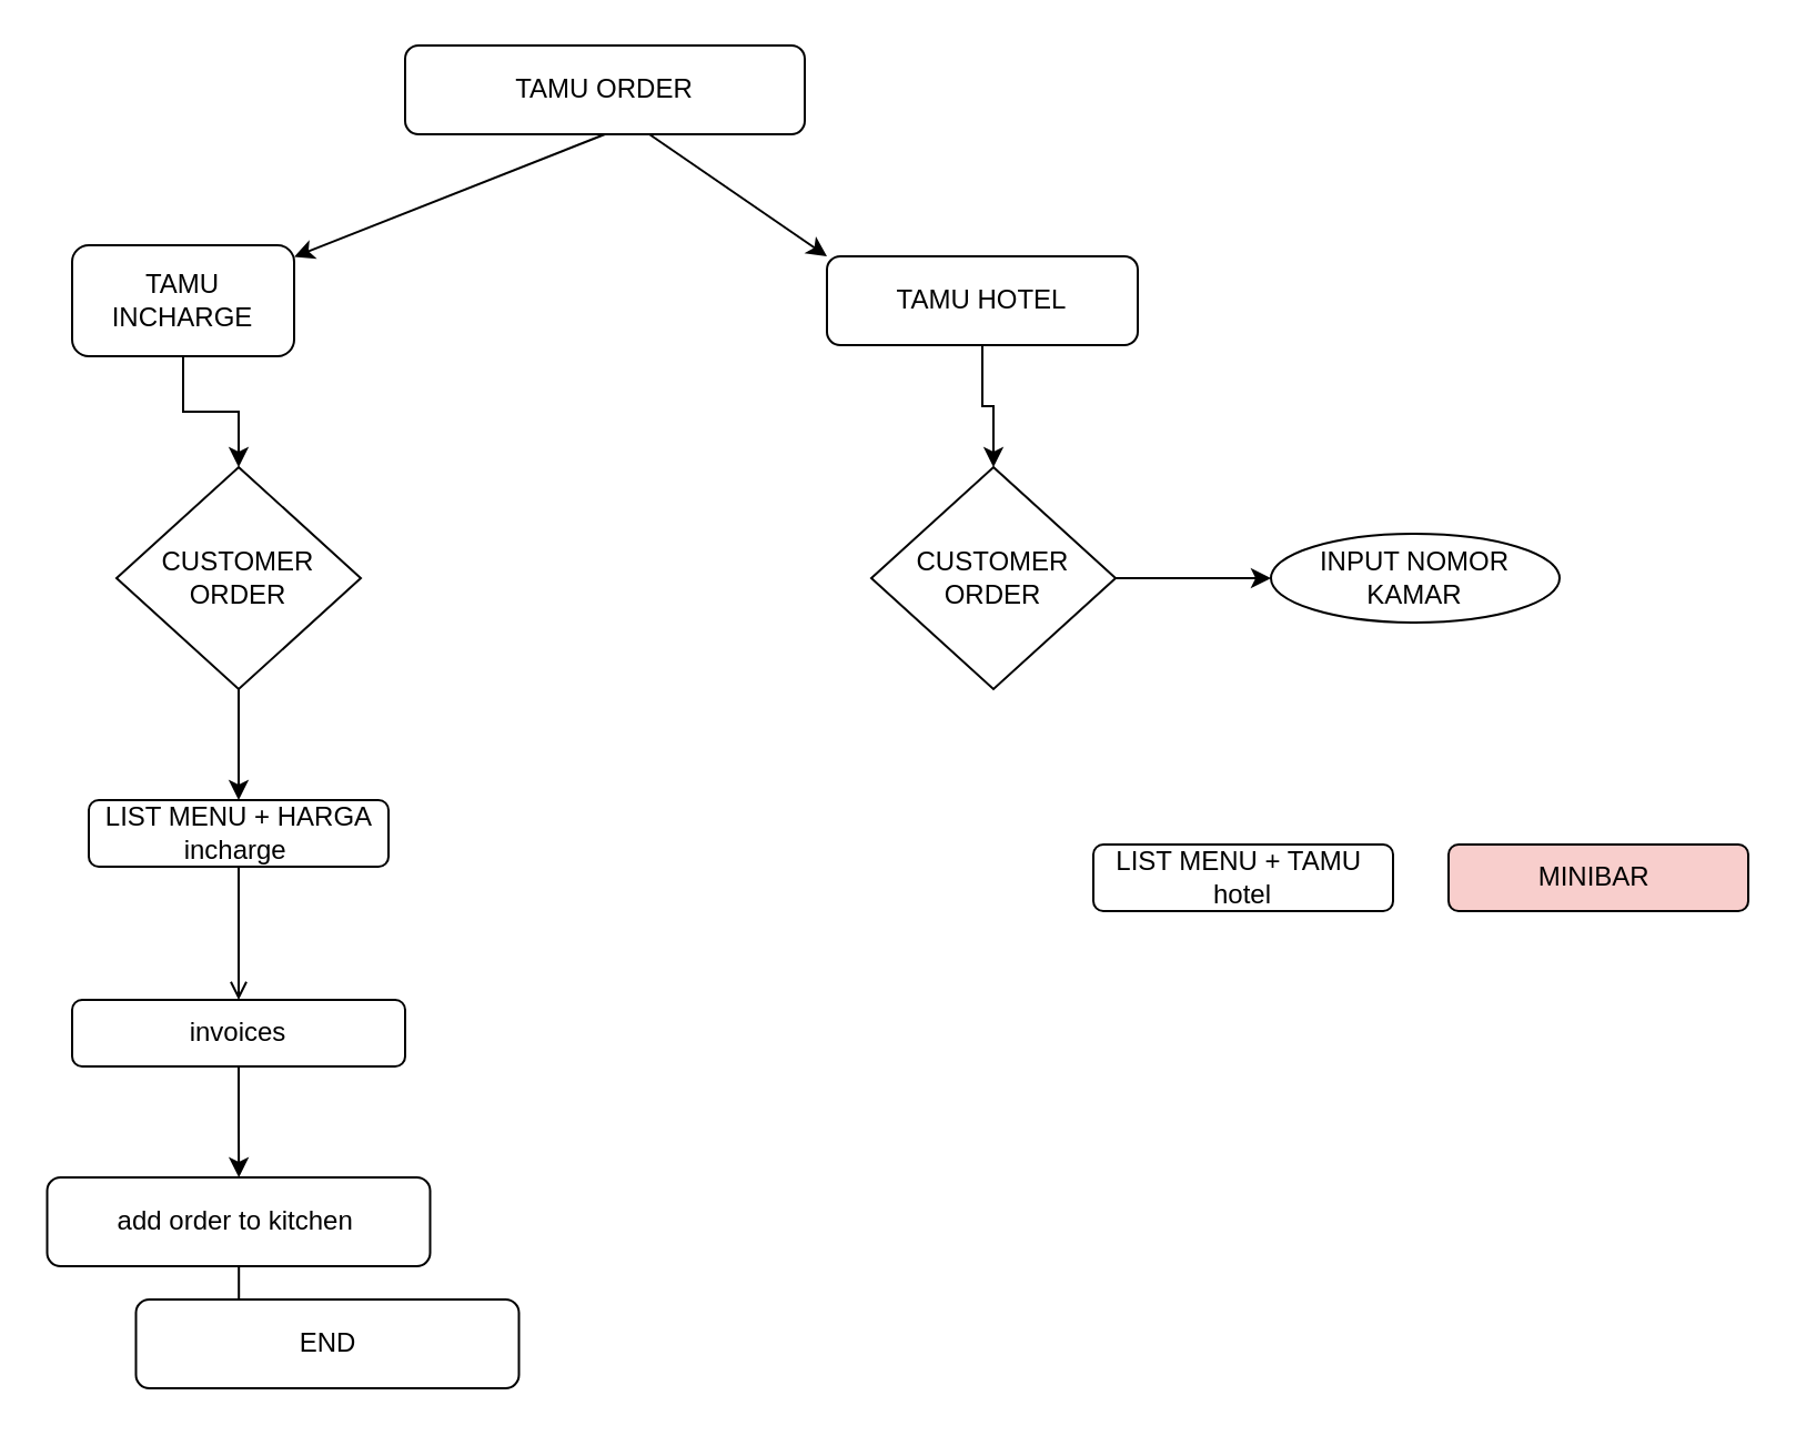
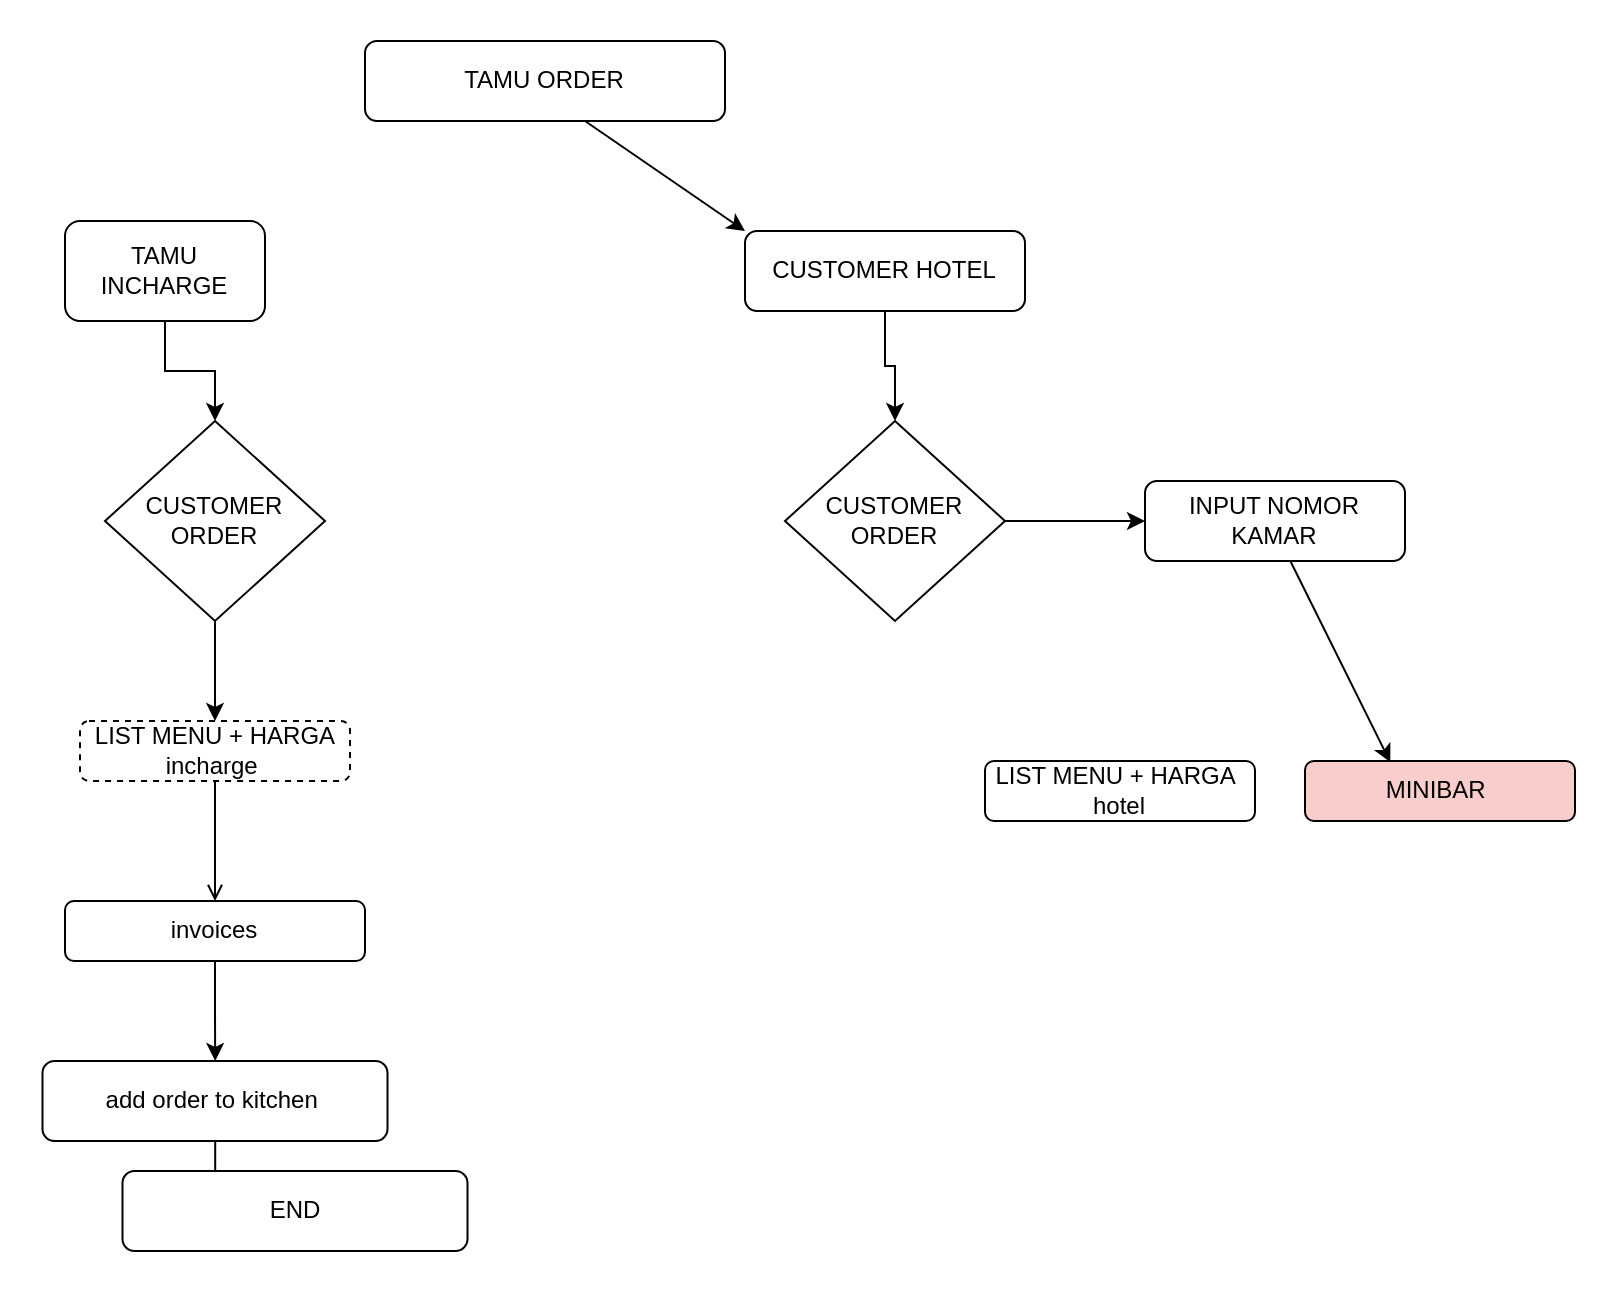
  <mxCell id="0" />
  <mxCell id="1" parent="0" />
  <mxCell id="2" value="TAMU ORDER" style="rounded=1;whiteSpace=wrap;html=1;" vertex="1" parent="1"><mxGeometry x="182" y="20" width="180" height="40" as="geometry" /></mxCell>
  <mxCell id="3" value="" style="edgeStyle=orthogonalEdgeStyle;rounded=0;orthogonalLoop=1;jettySize=auto;html=1;" edge="1" parent="1" source="4" target="10"><mxGeometry relative="1" as="geometry" /></mxCell>
  <mxCell id="4" value="TAMU INCHARGE" style="rounded=1;whiteSpace=wrap;html=1;" vertex="1" parent="1"><mxGeometry x="32" y="110" width="100" height="50" as="geometry" /></mxCell>
  <mxCell id="5" value="" style="edgeStyle=orthogonalEdgeStyle;rounded=0;orthogonalLoop=1;jettySize=auto;html=1;" edge="1" parent="1" source="6" target="19"><mxGeometry relative="1" as="geometry" /></mxCell>
- <mxCell id="6" value="TAMU HOTEL" style="rounded=1;whiteSpace=wrap;html=1;" vertex="1" parent="1"><mxGeometry x="372" y="115" width="140" height="40" as="geometry" /></mxCell>
+ <mxCell id="6" value="CUSTOMER HOTEL" style="rounded=1;whiteSpace=wrap;html=1;" vertex="1" parent="1"><mxGeometry x="372" y="115" width="140" height="40" as="geometry" /></mxCell>
  <mxCell id="7" value="" style="endArrow=classic;html=1;rounded=0;entryX=0;entryY=0;entryDx=0;entryDy=0;" edge="1" parent="1" target="6"><mxGeometry width="50" height="50" relative="1" as="geometry"><mxPoint x="292" y="60" as="sourcePoint" /><mxPoint x="352" as="targetPoint" y="70" /></mxGeometry></mxCell>
- <mxCell id="8" value="" style="endArrow=classic;html=1;rounded=0;exitX=0.5;exitY=1;exitDx=0;exitDy=0;" edge="1" parent="1" source="2" target="4"><mxGeometry width="50" height="50" relative="1" as="geometry"><mxPoint x="302" y="120" as="sourcePoint" /><mxPoint x="352" as="targetPoint" y="70" /></mxGeometry></mxCell>
  <mxCell id="9" value="" style="edgeStyle=orthogonalEdgeStyle;rounded=0;orthogonalLoop=1;jettySize=auto;html=1;" edge="1" parent="1" source="10" target="12"><mxGeometry relative="1" as="geometry" /></mxCell>
  <mxCell id="10" value="CUSTOMER ORDER" style="rhombus;whiteSpace=wrap;html=1;" vertex="1" parent="1"><mxGeometry x="52" y="210" width="110" height="100" as="geometry" /></mxCell>
  <mxCell id="11" value="" style="edgeStyle=orthogonalEdgeStyle;rounded=0;orthogonalLoop=1;jettySize=auto;html=1;endArrow=open;" edge="1" parent="1" source="12" target="14"><mxGeometry relative="1" as="geometry" /></mxCell>
- <mxCell id="12" value="LIST MENU + HARGA incharge&amp;nbsp;" style="rounded=1;whiteSpace=wrap;html=1;" vertex="1" parent="1"><mxGeometry x="39.5" y="360" width="135" height="30" as="geometry" /></mxCell>
+ <mxCell id="12" value="LIST MENU + HARGA incharge&amp;nbsp;" style="rounded=1;whiteSpace=wrap;html=1;dashed=1;" vertex="1" parent="1"><mxGeometry x="39.5" y="360" width="135" height="30" as="geometry" /></mxCell>
  <mxCell id="13" value="" style="edgeStyle=orthogonalEdgeStyle;rounded=0;orthogonalLoop=1;jettySize=auto;html=1;" edge="1" parent="1" source="14" target="16"><mxGeometry relative="1" as="geometry" /></mxCell>
  <mxCell id="14" value="invoices" style="rounded=1;whiteSpace=wrap;html=1;" vertex="1" parent="1"><mxGeometry x="32" y="450" width="150" height="30" as="geometry" /></mxCell>
  <mxCell id="15" value="" style="edgeStyle=orthogonalEdgeStyle;rounded=0;orthogonalLoop=1;jettySize=auto;html=1;" edge="1" parent="1" source="16" target="17"><mxGeometry relative="1" as="geometry" /></mxCell>
  <mxCell id="16" value="add order to kitchen&amp;nbsp;" style="rounded=1;whiteSpace=wrap;html=1;" vertex="1" parent="1"><mxGeometry x="20.75" y="530" width="172.5" height="40" as="geometry" /></mxCell>
  <mxCell id="17" value="END" style="rounded=1;whiteSpace=wrap;html=1;" vertex="1" parent="1"><mxGeometry x="60.75" y="585" width="172.5" height="40" as="geometry" /></mxCell>
  <mxCell id="18" value="" style="edgeStyle=orthogonalEdgeStyle;rounded=0;orthogonalLoop=1;jettySize=auto;html=1;" edge="1" parent="1" source="19" target="20"><mxGeometry relative="1" as="geometry" /></mxCell>
  <mxCell id="19" value="CUSTOMER ORDER" style="rhombus;whiteSpace=wrap;html=1;" vertex="1" parent="1"><mxGeometry x="392" y="210" width="110" height="100" as="geometry" /></mxCell>
- <mxCell id="20" value="INPUT NOMOR KAMAR" style="ellipse;whiteSpace=wrap;html=1;" vertex="1" parent="1"><mxGeometry x="572" y="240" width="130" height="40" as="geometry" /></mxCell>
- <mxCell id="21" value="LIST MENU + TAMU&amp;nbsp; hotel" style="rounded=1;whiteSpace=wrap;html=1;" vertex="1" parent="1"><mxGeometry x="492" y="380" width="135" height="30" as="geometry" /></mxCell>
+ <mxCell id="20" value="INPUT NOMOR KAMAR" style="rounded=1;whiteSpace=wrap;html=1;" vertex="1" parent="1"><mxGeometry x="572" y="240" width="130" height="40" as="geometry" /></mxCell>
+ <mxCell id="21" value="LIST MENU + HARGA&amp;nbsp; hotel" style="rounded=1;whiteSpace=wrap;html=1;" vertex="1" parent="1"><mxGeometry x="492" y="380" width="135" height="30" as="geometry" /></mxCell>
  <mxCell id="22" value="MINIBAR&amp;nbsp;" style="rounded=1;whiteSpace=wrap;html=1;fillColor=#f8cecc;" vertex="1" parent="1"><mxGeometry x="652" y="380" width="135" height="30" as="geometry" /></mxCell>
+ <mxCell id="23" value="" style="endArrow=classic;html=1;rounded=0;exitX=0.559;exitY=1;exitDx=0;exitDy=0;exitPerimeter=0;entryX=0.316;entryY=0.022;entryDx=0;entryDy=0;entryPerimeter=0;" edge="1" parent="1" source="20" target="22"><mxGeometry width="50" height="50" relative="1" as="geometry"><mxPoint x="412" y="390" as="sourcePoint" /><mxPoint x="462" y="340" as="targetPoint" /></mxGeometry></mxCell>
